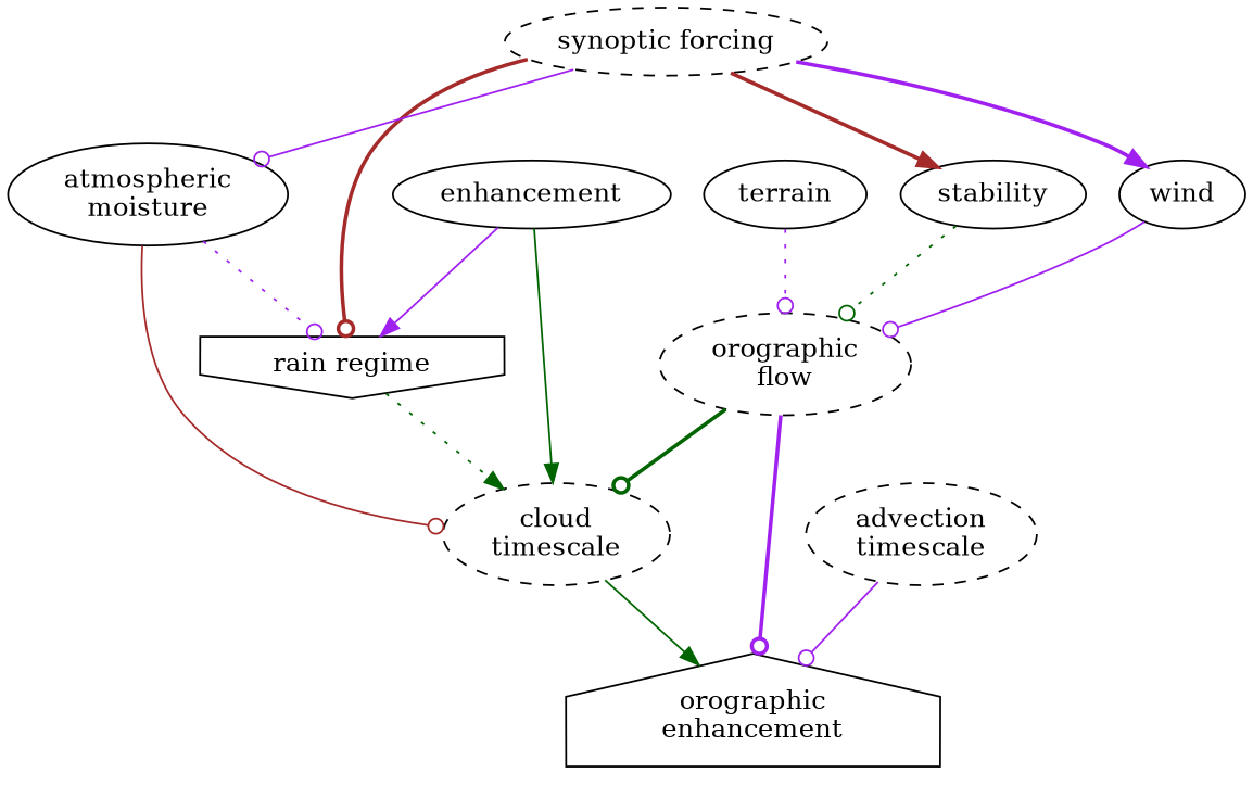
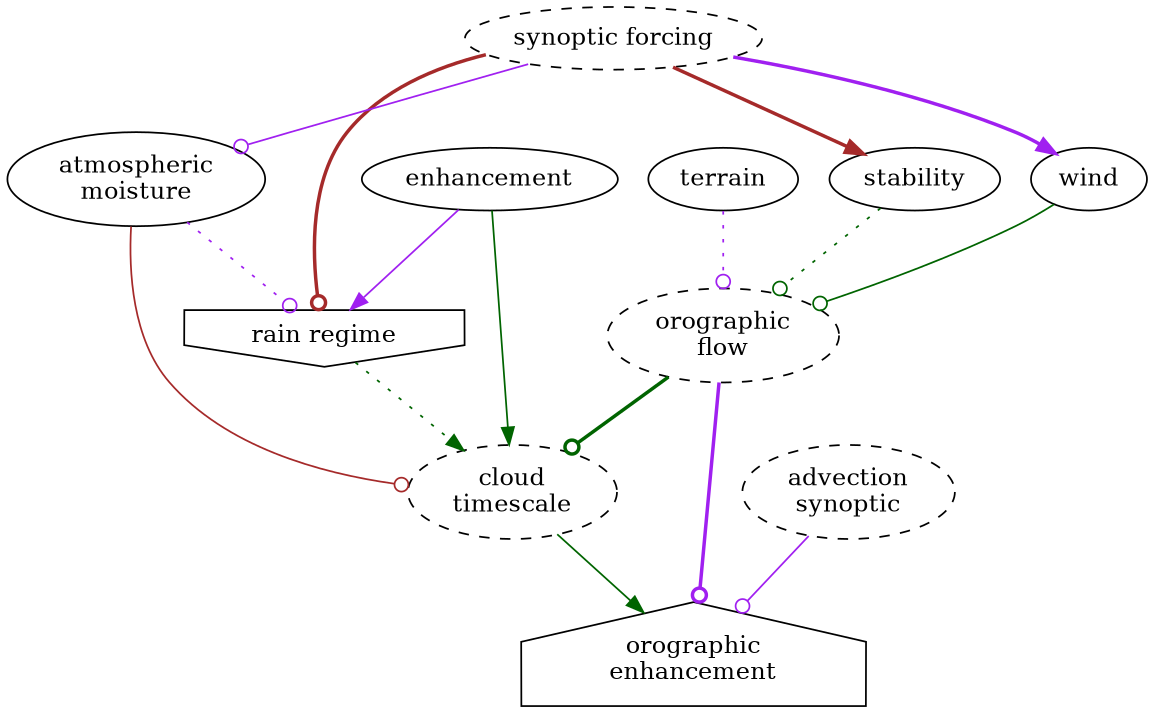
  digraph {
    edge [arrowhead=odot color=purple style=solid]
    n1 [label="synoptic forcing" style=dashed]
    n2 [label="rain regime" shape=invhouse]
    n3 [label=stability]
    n4 [label=wind]
    n5 [label="atmospheric\nmoisture"]
    n6 [label="cloud\ntimescale" style=dashed]
    n7 [label="orographic\nflow" style=dashed]
    n8 [label="orographic\nenhancement" shape=house]
-   n9 [label="advection\ntimescale" style=dashed]
+   n9 [label="advection\nsynoptic" style=dashed]
    n10 [label=enhancement]
    n11 [label=terrain]
    n1 -> n2 [color=brown style=bold]
    n1 -> n3 [arrowhead=normal color=brown style=bold]
    n1 -> n4 [arrowhead=normal style=bold]
    n1 -> n5
    n2 -> n6 [arrowhead=normal color=darkgreen style=dotted]
    n3 -> n7 [color=darkgreen style=dotted]
-   n4 -> n7
+   n4 -> n7 [color=darkgreen]
    n5 -> n2 [style=dotted]
    n5 -> n6 [color=brown]
    n6 -> n8 [arrowhead=normal color=darkgreen]
    n7 -> n6 [color=darkgreen style=bold]
    n7 -> n8 [style=bold]
    n9 -> n8
    n10 -> n2 [arrowhead=normal]
    n10 -> n6 [arrowhead=normal color=darkgreen]
    n11 -> n7 [style=dotted]
  }
